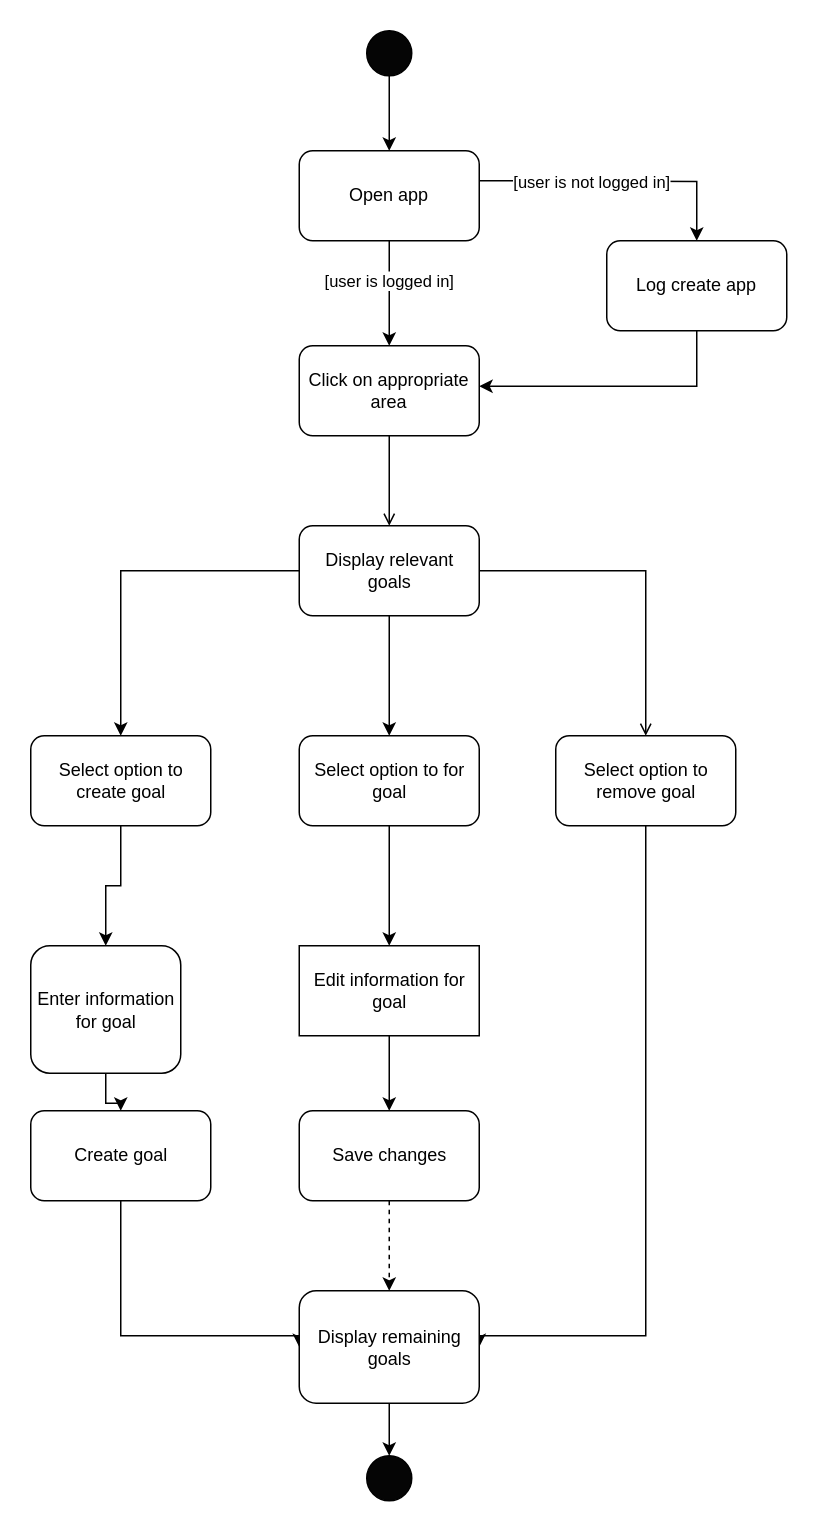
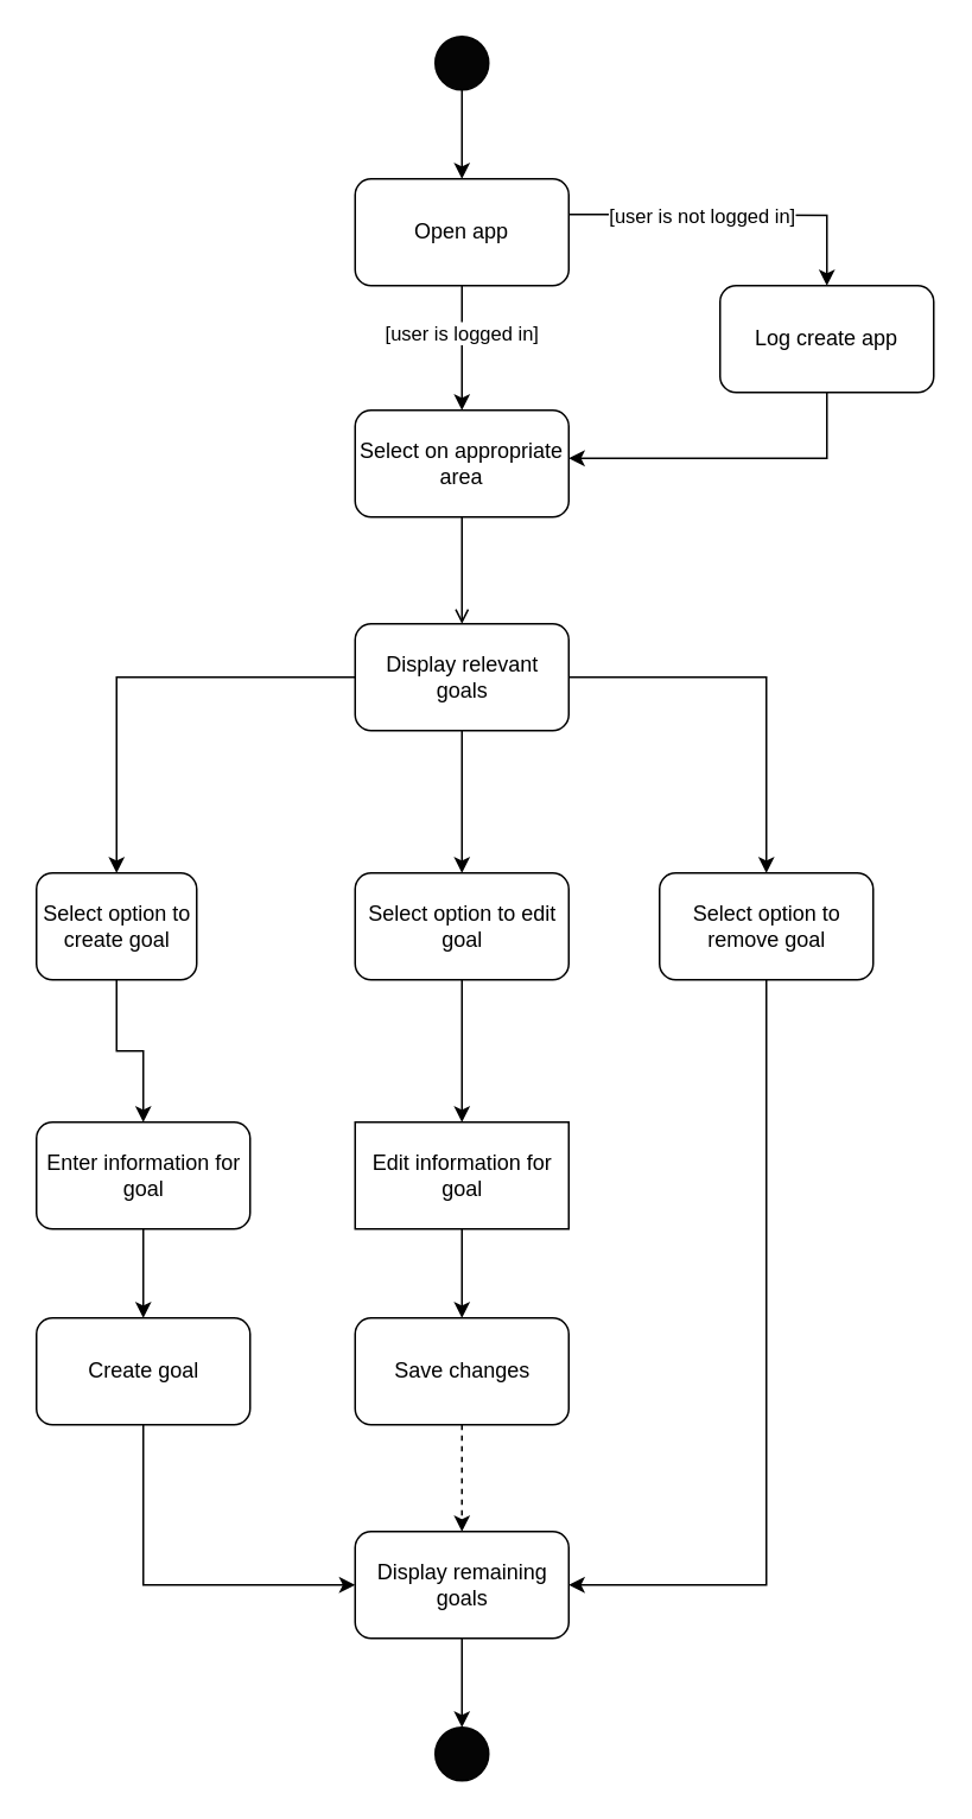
  <mxCell id="0" />
  <mxCell id="1" parent="0" />
  <mxCell id="2" value="" style="edgeStyle=orthogonalEdgeStyle;rounded=0;orthogonalLoop=1;jettySize=auto;html=1;" edge="1" parent="1" source="3" target="6"><mxGeometry relative="1" as="geometry" /></mxCell>
  <mxCell id="3" value="" style="ellipse;whiteSpace=wrap;html=1;direction=east;fillColor=#050505;" vertex="1" parent="1"><mxGeometry x="244" y="20" width="30" height="30" as="geometry" /></mxCell>
  <mxCell id="4" value="" style="edgeStyle=orthogonalEdgeStyle;rounded=0;orthogonalLoop=1;jettySize=auto;html=1;" edge="1" parent="1" source="6" target="8"><mxGeometry relative="1" as="geometry" /></mxCell>
  <mxCell id="5" value="[user is logged in]" style="edgeLabel;html=1;align=center;verticalAlign=middle;resizable=0;points=[];" vertex="1" connectable="0" parent="4"><mxGeometry x="-0.25" y="-1" relative="1" as="geometry"><mxPoint as="offset" /></mxGeometry></mxCell>
  <mxCell id="6" value="Open app" style="rounded=1;whiteSpace=wrap;html=1;fillColor=#FFFFFF;" vertex="1" parent="1"><mxGeometry x="199" y="100" width="120" height="60" as="geometry" /></mxCell>
  <mxCell id="7" style="edgeStyle=orthogonalEdgeStyle;rounded=0;orthogonalLoop=1;jettySize=auto;html=1;entryX=0.5;entryY=0;entryDx=0;entryDy=0;endArrow=open;" edge="1" parent="1" source="8" target="12"><mxGeometry relative="1" as="geometry" /></mxCell>
- <mxCell id="8" value="Click on appropriate area" style="rounded=1;whiteSpace=wrap;html=1;fillColor=#FFFFFF;" vertex="1" parent="1"><mxGeometry x="199" y="230" width="120" height="60" as="geometry" /></mxCell>
+ <mxCell id="8" value="Select on appropriate area" style="rounded=1;whiteSpace=wrap;html=1;fillColor=#FFFFFF;" vertex="1" parent="1"><mxGeometry x="199" y="230" width="120" height="60" as="geometry" /></mxCell>
  <mxCell id="9" value="" style="edgeStyle=orthogonalEdgeStyle;rounded=0;orthogonalLoop=1;jettySize=auto;html=1;" edge="1" parent="1" source="12" target="15"><mxGeometry relative="1" as="geometry" /></mxCell>
- <mxCell id="10" style="edgeStyle=orthogonalEdgeStyle;rounded=0;orthogonalLoop=1;jettySize=auto;html=1;entryX=0.5;entryY=0;entryDx=0;entryDy=0;endArrow=open;" edge="1" parent="1" source="12" target="19"><mxGeometry relative="1" as="geometry" /></mxCell>
+ <mxCell id="10" style="edgeStyle=orthogonalEdgeStyle;rounded=0;orthogonalLoop=1;jettySize=auto;html=1;entryX=0.5;entryY=0;entryDx=0;entryDy=0;" edge="1" parent="1" source="12" target="19"><mxGeometry relative="1" as="geometry" /></mxCell>
  <mxCell id="11" style="edgeStyle=orthogonalEdgeStyle;rounded=0;orthogonalLoop=1;jettySize=auto;html=1;entryX=0.5;entryY=0;entryDx=0;entryDy=0;" edge="1" parent="1" source="12" target="17"><mxGeometry relative="1" as="geometry" /></mxCell>
  <mxCell id="12" value="Display relevant goals" style="rounded=1;whiteSpace=wrap;html=1;fillColor=#FFFFFF;spacingLeft=1;" vertex="1" parent="1"><mxGeometry x="199" y="350" width="120" height="60" as="geometry" /></mxCell>
  <mxCell id="13" value="" style="ellipse;whiteSpace=wrap;html=1;direction=east;fillColor=#050505;" vertex="1" parent="1"><mxGeometry x="244" y="970" width="30" height="30" as="geometry" /></mxCell>
  <mxCell id="14" value="" style="edgeStyle=orthogonalEdgeStyle;rounded=0;orthogonalLoop=1;jettySize=auto;html=1;" edge="1" parent="1" source="15" target="23"><mxGeometry relative="1" as="geometry" /></mxCell>
- <mxCell id="15" value="Select option to for goal" style="rounded=1;whiteSpace=wrap;html=1;fillColor=#FFFFFF;spacingLeft=1;" vertex="1" parent="1"><mxGeometry x="199" y="490" width="120" height="60" as="geometry" /></mxCell>
+ <mxCell id="15" value="Select option to edit goal" style="rounded=1;whiteSpace=wrap;html=1;fillColor=#FFFFFF;spacingLeft=1;" vertex="1" parent="1"><mxGeometry x="199" y="490" width="120" height="60" as="geometry" /></mxCell>
  <mxCell id="16" value="" style="edgeStyle=orthogonalEdgeStyle;rounded=0;orthogonalLoop=1;jettySize=auto;html=1;" edge="1" parent="1" source="17" target="21"><mxGeometry relative="1" as="geometry" /></mxCell>
- <mxCell id="17" value="Select option to create goal" style="rounded=1;whiteSpace=wrap;html=1;fillColor=#FFFFFF;spacingLeft=1;" vertex="1" parent="1"><mxGeometry x="20" y="490" width="120" height="60" as="geometry" /></mxCell>
+ <mxCell id="17" value="Select option to create goal" style="rounded=1;whiteSpace=wrap;html=1;fillColor=#FFFFFF;spacingLeft=1;" vertex="1" parent="1"><mxGeometry x="20" y="490" width="90" height="60" as="geometry" /></mxCell>
  <mxCell id="18" value="" style="edgeStyle=orthogonalEdgeStyle;rounded=0;orthogonalLoop=1;jettySize=auto;html=1;entryX=1;entryY=0.5;entryDx=0;entryDy=0;" edge="1" parent="1" source="19" target="29"><mxGeometry relative="1" as="geometry"><mxPoint x="430" y="630" as="targetPoint" /><Array as="points"><mxPoint x="430" y="890" /></Array></mxGeometry></mxCell>
  <mxCell id="19" value="Select option to remove goal" style="rounded=1;whiteSpace=wrap;html=1;fillColor=#FFFFFF;spacingLeft=1;" vertex="1" parent="1"><mxGeometry x="370" y="490" width="120" height="60" as="geometry" /></mxCell>
  <mxCell id="20" value="" style="edgeStyle=orthogonalEdgeStyle;rounded=0;orthogonalLoop=1;jettySize=auto;html=1;" edge="1" parent="1" source="21" target="27"><mxGeometry relative="1" as="geometry" /></mxCell>
- <mxCell id="21" value="Enter information for goal" style="rounded=1;whiteSpace=wrap;html=1;fillColor=#FFFFFF;spacingLeft=1;" vertex="1" parent="1"><mxGeometry x="20" y="630" width="100" height="85" as="geometry" /></mxCell>
+ <mxCell id="21" value="Enter information for goal" style="rounded=1;whiteSpace=wrap;html=1;fillColor=#FFFFFF;spacingLeft=1;" vertex="1" parent="1"><mxGeometry x="20" y="630" width="120" height="60" as="geometry" /></mxCell>
  <mxCell id="22" value="" style="edgeStyle=orthogonalEdgeStyle;rounded=0;orthogonalLoop=1;jettySize=auto;html=1;" edge="1" parent="1" source="23" target="25"><mxGeometry relative="1" as="geometry" /></mxCell>
  <mxCell id="23" value="Edit information for goal" style="whiteSpace=wrap;html=1;fillColor=#FFFFFF;spacingLeft=1;rounded=0;" vertex="1" parent="1"><mxGeometry x="199" y="630" width="120" height="60" as="geometry" /></mxCell>
  <mxCell id="24" style="edgeStyle=orthogonalEdgeStyle;rounded=0;orthogonalLoop=1;jettySize=auto;html=1;entryX=0.5;entryY=0;entryDx=0;entryDy=0;dashed=1;" edge="1" parent="1" source="25" target="29"><mxGeometry relative="1" as="geometry" /></mxCell>
  <mxCell id="25" value="Save changes" style="rounded=1;whiteSpace=wrap;html=1;fillColor=#FFFFFF;spacingLeft=1;" vertex="1" parent="1"><mxGeometry x="199" y="740" width="120" height="60" as="geometry" /></mxCell>
  <mxCell id="26" style="edgeStyle=orthogonalEdgeStyle;rounded=0;orthogonalLoop=1;jettySize=auto;html=1;entryX=0;entryY=0.5;entryDx=0;entryDy=0;" edge="1" parent="1" source="27" target="29"><mxGeometry relative="1" as="geometry"><Array as="points"><mxPoint x="80" y="890" /></Array></mxGeometry></mxCell>
  <mxCell id="27" value="Create goal" style="rounded=1;whiteSpace=wrap;html=1;fillColor=#FFFFFF;spacingLeft=1;" vertex="1" parent="1"><mxGeometry x="20" y="740" width="120" height="60" as="geometry" /></mxCell>
  <mxCell id="28" style="edgeStyle=orthogonalEdgeStyle;rounded=0;orthogonalLoop=1;jettySize=auto;html=1;entryX=0.5;entryY=0;entryDx=0;entryDy=0;" edge="1" parent="1" source="29" target="13"><mxGeometry relative="1" as="geometry" /></mxCell>
- <mxCell id="29" value="Display remaining goals" style="rounded=1;whiteSpace=wrap;html=1;fillColor=#FFFFFF;spacingLeft=1;" vertex="1" parent="1"><mxGeometry x="199" y="860" width="120" height="75" as="geometry" /></mxCell>
+ <mxCell id="29" value="Display remaining goals" style="rounded=1;whiteSpace=wrap;html=1;fillColor=#FFFFFF;spacingLeft=1;" vertex="1" parent="1"><mxGeometry x="199" y="860" width="120" height="60" as="geometry" /></mxCell>
  <mxCell id="30" style="edgeStyle=orthogonalEdgeStyle;rounded=0;orthogonalLoop=1;jettySize=auto;html=1;entryX=0.5;entryY=0;entryDx=0;entryDy=0;" edge="1" parent="1" target="33"><mxGeometry relative="1" as="geometry"><mxPoint x="319" y="120" as="sourcePoint" /></mxGeometry></mxCell>
  <mxCell id="31" value="[user is not logged in]" style="edgeLabel;html=1;align=center;verticalAlign=middle;resizable=0;points=[];" vertex="1" connectable="0" parent="30"><mxGeometry x="-0.535" y="-2" relative="1" as="geometry"><mxPoint x="32" y="-2" as="offset" /></mxGeometry></mxCell>
  <mxCell id="32" style="edgeStyle=orthogonalEdgeStyle;rounded=0;orthogonalLoop=1;jettySize=auto;html=1;entryX=1;entryY=0.617;entryDx=0;entryDy=0;entryPerimeter=0;" edge="1" parent="1" source="33"><mxGeometry relative="1" as="geometry"><mxPoint x="319" y="257.02" as="targetPoint" /><Array as="points"><mxPoint x="464" y="257" /></Array></mxGeometry></mxCell>
  <mxCell id="33" value="Log create app" style="rounded=1;whiteSpace=wrap;html=1;fillColor=#FFFFFF;" vertex="1" parent="1"><mxGeometry x="404" y="160" width="120" height="60" as="geometry" /></mxCell>
